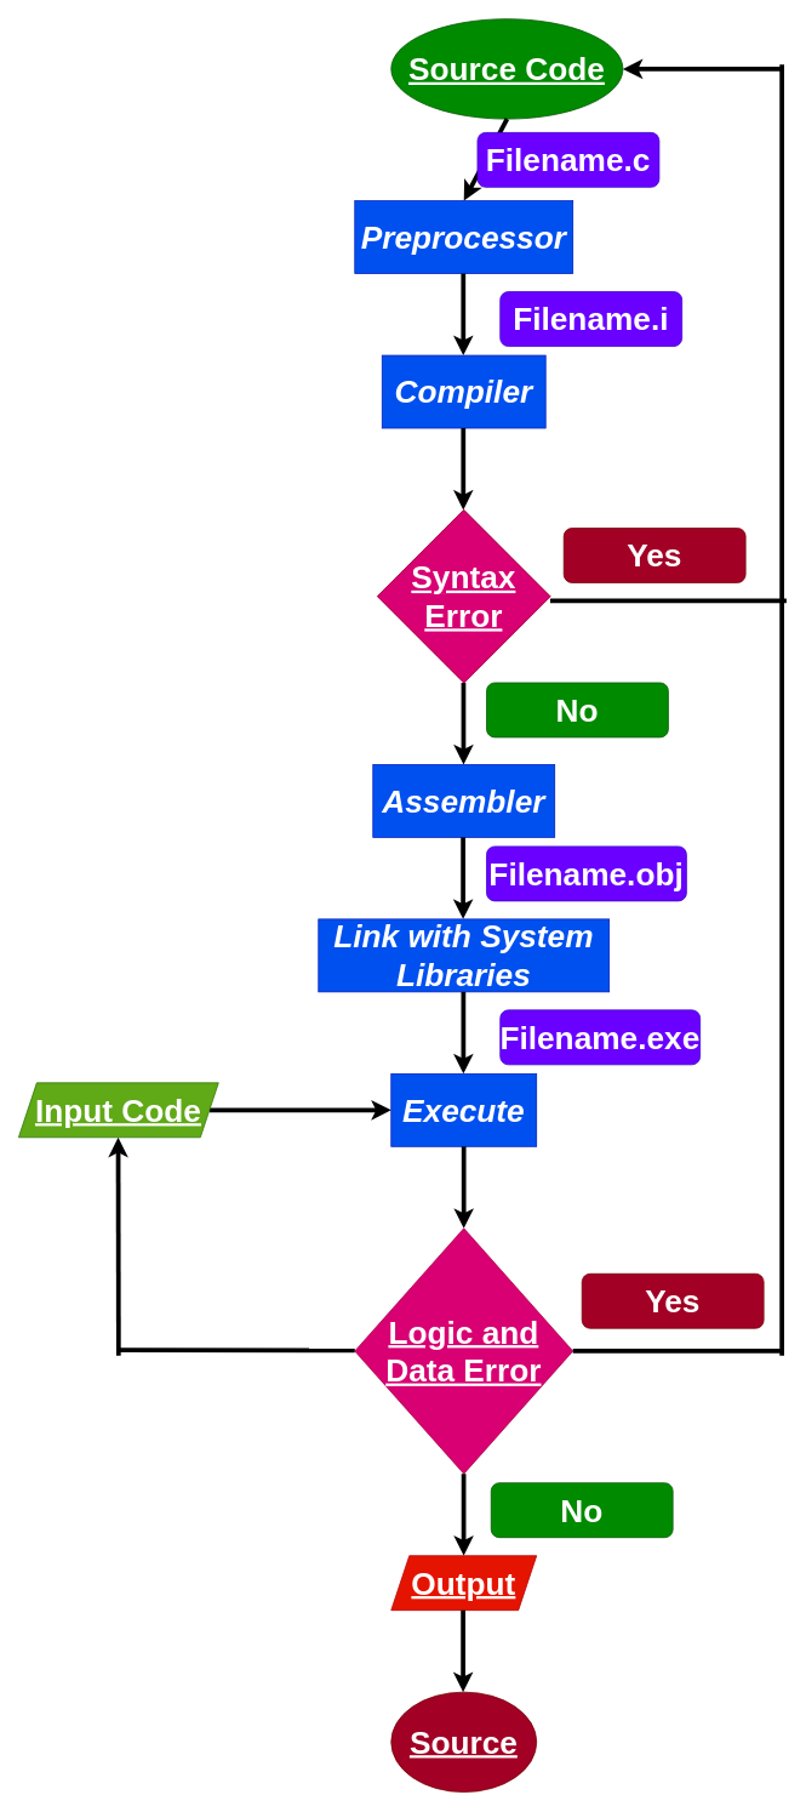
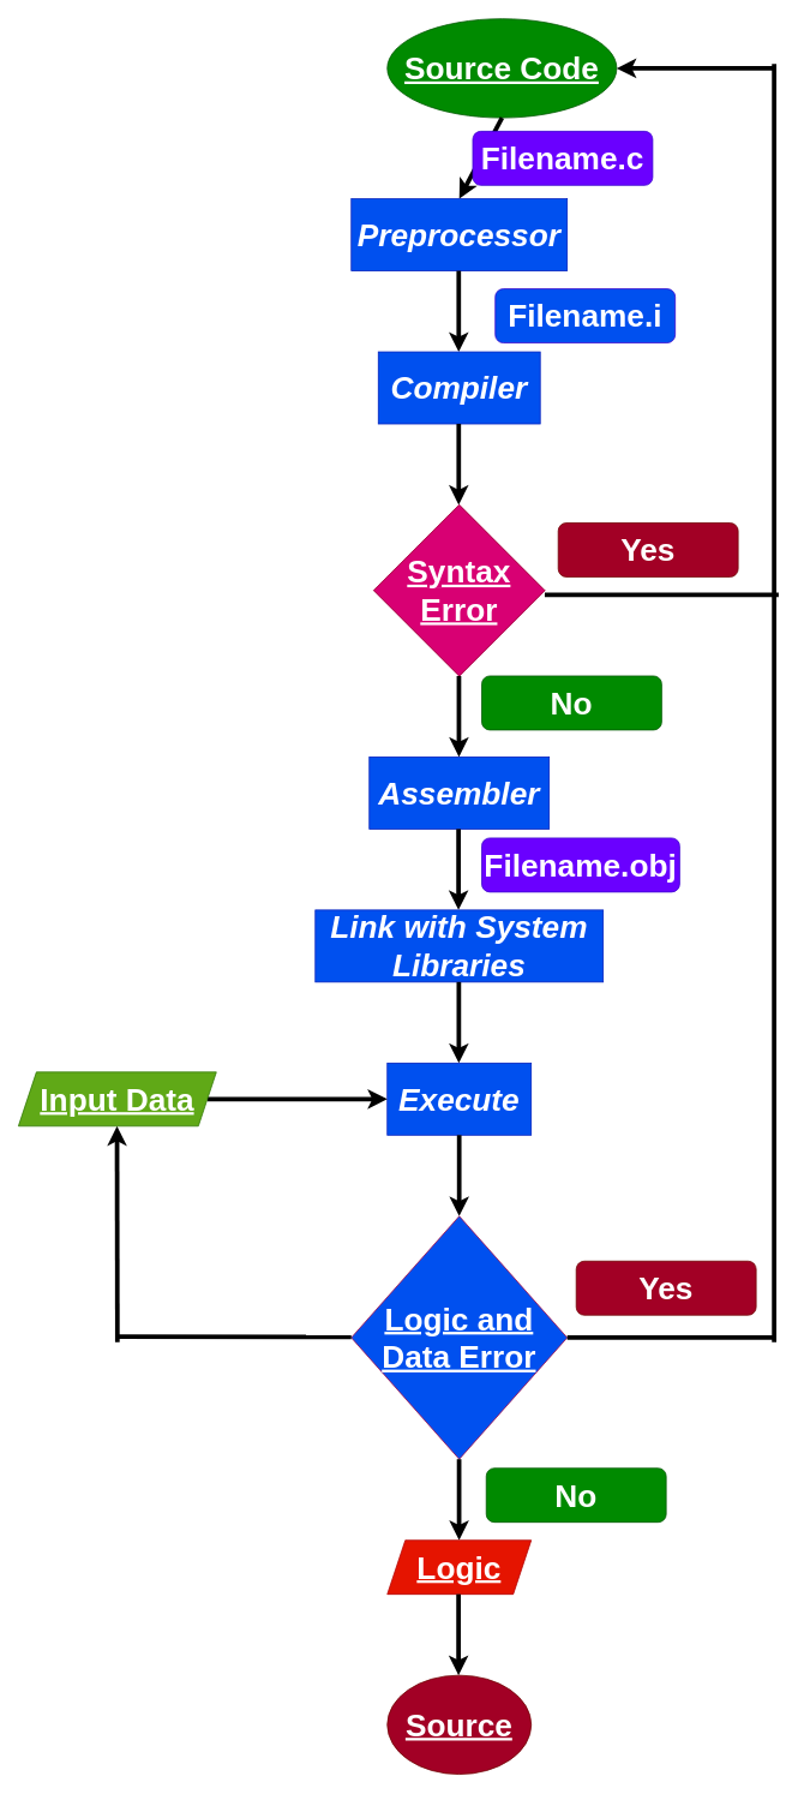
  <mxCell id="0" />
  <mxCell id="1" parent="0" />
  <mxCell id="2" value="&lt;font style=&quot;font-size: 35px;&quot;&gt;&lt;b&gt;&lt;u&gt;Source Code&lt;/u&gt;&lt;/b&gt;&lt;/font&gt;" style="ellipse;whiteSpace=wrap;html=1;fillColor=#008a00;fontColor=#ffffff;strokeColor=#005700;" vertex="1" parent="1"><mxGeometry x="430" y="20" width="255" height="110" as="geometry" /></mxCell>
  <mxCell id="3" value="" style="endArrow=classic;html=1;fontSize=35;exitX=0.5;exitY=1;exitDx=0;exitDy=0;strokeWidth=5;" edge="1" parent="1" source="2"><mxGeometry width="50" height="50" relative="1" as="geometry"><mxPoint x="520" y="220" as="sourcePoint" /><mxPoint x="510" y="220" as="targetPoint" /></mxGeometry></mxCell>
  <mxCell id="4" value="&lt;b&gt;&lt;i&gt;Preprocessor&lt;/i&gt;&lt;/b&gt;" style="rounded=0;whiteSpace=wrap;html=1;fontSize=35;fillColor=#0050ef;fontColor=#ffffff;strokeColor=#001DBC;" vertex="1" parent="1"><mxGeometry x="390" y="220" width="240" height="80" as="geometry" /></mxCell>
  <mxCell id="5" value="" style="endArrow=classic;html=1;fontSize=35;exitX=0.5;exitY=1;exitDx=0;exitDy=0;strokeWidth=5;" edge="1" parent="1"><mxGeometry width="50" height="50" relative="1" as="geometry"><mxPoint x="509.41" y="300" as="sourcePoint" /><mxPoint x="509.41" y="390" as="targetPoint" /></mxGeometry></mxCell>
  <mxCell id="6" value="&lt;b&gt;&lt;i&gt;Compiler&lt;/i&gt;&lt;/b&gt;" style="rounded=0;whiteSpace=wrap;html=1;fontSize=35;fillColor=#0050ef;fontColor=#ffffff;strokeColor=#001DBC;" vertex="1" parent="1"><mxGeometry x="420" y="390" width="180" height="80" as="geometry" /></mxCell>
  <mxCell id="7" value="" style="endArrow=classic;html=1;fontSize=35;exitX=0.5;exitY=1;exitDx=0;exitDy=0;strokeWidth=5;" edge="1" parent="1"><mxGeometry width="50" height="50" relative="1" as="geometry"><mxPoint x="509.41" y="470" as="sourcePoint" /><mxPoint x="509.41" y="560" as="targetPoint" /></mxGeometry></mxCell>
  <mxCell id="8" value="Syntax Error" style="rhombus;whiteSpace=wrap;html=1;fontSize=35;fillColor=#d80073;fontColor=#ffffff;strokeColor=#A50040;" vertex="1" parent="1"><mxGeometry x="415" y="560" width="190" height="190" as="geometry" /></mxCell>
  <mxCell id="9" value="" style="endArrow=none;html=1;strokeWidth=5;fontSize=35;" edge="1" parent="1"><mxGeometry width="50" height="50" relative="1" as="geometry"><mxPoint x="605" y="660" as="sourcePoint" /><mxPoint x="865" y="660" as="targetPoint" /></mxGeometry></mxCell>
  <mxCell id="10" value="&lt;b&gt;&lt;u&gt;Syntax Error&lt;/u&gt;&lt;/b&gt;" style="rhombus;whiteSpace=wrap;html=1;fontSize=35;fillColor=#d80073;fontColor=#ffffff;strokeColor=#A50040;" vertex="1" parent="1"><mxGeometry x="415" y="560" width="190" height="190" as="geometry" /></mxCell>
  <mxCell id="11" value="" style="endArrow=none;html=1;strokeWidth=5;fontSize=35;" edge="1" parent="1"><mxGeometry width="50" height="50" relative="1" as="geometry"><mxPoint x="860" y="660" as="sourcePoint" /><mxPoint x="860" y="70" as="targetPoint" /></mxGeometry></mxCell>
  <mxCell id="12" value="" style="endArrow=classic;html=1;strokeWidth=5;fontSize=35;entryX=1;entryY=0.5;entryDx=0;entryDy=0;" edge="1" parent="1" target="2"><mxGeometry width="50" height="50" relative="1" as="geometry"><mxPoint x="860" y="75" as="sourcePoint" /><mxPoint x="680" y="50" as="targetPoint" /></mxGeometry></mxCell>
  <mxCell id="13" value="" style="endArrow=classic;html=1;fontSize=35;exitX=0.5;exitY=1;exitDx=0;exitDy=0;strokeWidth=5;" edge="1" parent="1"><mxGeometry width="50" height="50" relative="1" as="geometry"><mxPoint x="509.63" y="750" as="sourcePoint" /><mxPoint x="509.63" y="840" as="targetPoint" /></mxGeometry></mxCell>
  <mxCell id="14" value="&lt;b&gt;&lt;i&gt;Assembler&lt;/i&gt;&lt;/b&gt;" style="rounded=0;whiteSpace=wrap;html=1;fontSize=35;fillColor=#0050ef;fontColor=#ffffff;strokeColor=#001DBC;" vertex="1" parent="1"><mxGeometry x="410" y="840" width="200" height="80" as="geometry" /></mxCell>
  <mxCell id="15" value="" style="endArrow=classic;html=1;fontSize=35;exitX=0.5;exitY=1;exitDx=0;exitDy=0;strokeWidth=5;" edge="1" parent="1"><mxGeometry width="50" height="50" relative="1" as="geometry"><mxPoint x="509.17" y="920" as="sourcePoint" /><mxPoint x="509.17" y="1010" as="targetPoint" /></mxGeometry></mxCell>
  <mxCell id="16" value="&lt;b&gt;&lt;i&gt;Link with System Libraries&lt;/i&gt;&lt;/b&gt;" style="rounded=0;whiteSpace=wrap;html=1;fontSize=35;fillColor=#0050ef;fontColor=#ffffff;strokeColor=#001DBC;" vertex="1" parent="1"><mxGeometry x="350" y="1010" width="320" height="80" as="geometry" /></mxCell>
  <mxCell id="17" value="" style="endArrow=classic;html=1;fontSize=35;exitX=0.5;exitY=1;exitDx=0;exitDy=0;strokeWidth=5;" edge="1" parent="1"><mxGeometry width="50" height="50" relative="1" as="geometry"><mxPoint x="509.52" y="1090" as="sourcePoint" /><mxPoint x="509.52" y="1180" as="targetPoint" /></mxGeometry></mxCell>
  <mxCell id="18" value="&lt;b&gt;&lt;i&gt;Execute&lt;/i&gt;&lt;/b&gt;" style="rounded=0;whiteSpace=wrap;html=1;fontSize=35;fillColor=#0050ef;fontColor=#ffffff;strokeColor=#001DBC;" vertex="1" parent="1"><mxGeometry x="430" y="1180" width="160" height="80" as="geometry" /></mxCell>
  <mxCell id="19" value="" style="endArrow=classic;html=1;fontSize=35;exitX=0.5;exitY=1;exitDx=0;exitDy=0;strokeWidth=5;" edge="1" parent="1"><mxGeometry width="50" height="50" relative="1" as="geometry"><mxPoint x="509.93" y="1260" as="sourcePoint" /><mxPoint x="509.93" y="1350" as="targetPoint" /></mxGeometry></mxCell>
- <mxCell id="20" value="&lt;b&gt;&lt;u&gt;Logic and Data Error&lt;/u&gt;&lt;/b&gt;" style="rhombus;whiteSpace=wrap;html=1;fontSize=35;fillColor=#d80073;fontColor=#ffffff;strokeColor=#A50040;" vertex="1" parent="1"><mxGeometry x="390" y="1350" width="240" height="270" as="geometry" /></mxCell>
+ <mxCell id="20" value="&lt;b&gt;&lt;u&gt;Logic and Data Error&lt;/u&gt;&lt;/b&gt;" style="rhombus;whiteSpace=wrap;html=1;fontSize=35;fillColor=#0050ef;fontColor=#ffffff;strokeColor=#A50040;" vertex="1" parent="1"><mxGeometry x="390" y="1350" width="240" height="270" as="geometry" /></mxCell>
  <mxCell id="21" value="" style="endArrow=none;html=1;strokeWidth=5;fontSize=35;" edge="1" parent="1"><mxGeometry width="50" height="50" relative="1" as="geometry"><mxPoint x="630" y="1484.9" as="sourcePoint" /><mxPoint x="860" y="1485" as="targetPoint" /></mxGeometry></mxCell>
  <mxCell id="22" value="" style="endArrow=none;html=1;strokeWidth=5;fontSize=35;" edge="1" parent="1"><mxGeometry width="50" height="50" relative="1" as="geometry"><mxPoint x="860" y="1490" as="sourcePoint" /><mxPoint x="860" y="660" as="targetPoint" /></mxGeometry></mxCell>
  <mxCell id="23" value="" style="endArrow=none;html=1;strokeWidth=5;fontSize=35;" edge="1" parent="1"><mxGeometry width="50" height="50" relative="1" as="geometry"><mxPoint x="130" y="1484" as="sourcePoint" /><mxPoint x="390" y="1484.1" as="targetPoint" /></mxGeometry></mxCell>
  <mxCell id="24" value="" style="endArrow=classic;html=1;fontSize=35;exitX=0.5;exitY=1;exitDx=0;exitDy=0;strokeWidth=5;" edge="1" parent="1"><mxGeometry width="50" height="50" relative="1" as="geometry"><mxPoint x="509.81" y="1620" as="sourcePoint" /><mxPoint x="509.81" y="1710" as="targetPoint" /></mxGeometry></mxCell>
- <mxCell id="25" value="&lt;b&gt;&lt;u&gt;Output&lt;/u&gt;&lt;/b&gt;" style="shape=parallelogram;perimeter=parallelogramPerimeter;whiteSpace=wrap;html=1;fixedSize=1;fontSize=35;fillColor=#e51400;fontColor=#ffffff;strokeColor=#B20000;" vertex="1" parent="1"><mxGeometry x="430" y="1710" width="160" height="60" as="geometry" /></mxCell>
+ <mxCell id="25" value="&lt;b&gt;&lt;u&gt;Logic&lt;/u&gt;&lt;/b&gt;" style="shape=parallelogram;perimeter=parallelogramPerimeter;whiteSpace=wrap;html=1;fixedSize=1;fontSize=35;fillColor=#e51400;fontColor=#ffffff;strokeColor=#B20000;" vertex="1" parent="1"><mxGeometry x="430" y="1710" width="160" height="60" as="geometry" /></mxCell>
  <mxCell id="26" value="" style="endArrow=classic;html=1;fontSize=35;exitX=0.5;exitY=1;exitDx=0;exitDy=0;strokeWidth=5;" edge="1" parent="1"><mxGeometry width="50" height="50" relative="1" as="geometry"><mxPoint x="509.17" y="1770" as="sourcePoint" /><mxPoint x="509.17" y="1860" as="targetPoint" /></mxGeometry></mxCell>
  <mxCell id="27" value="&lt;font style=&quot;font-size: 35px;&quot;&gt;&lt;b&gt;&lt;u&gt;Source&lt;/u&gt;&lt;/b&gt;&lt;/font&gt;" style="ellipse;whiteSpace=wrap;html=1;fillColor=#a20025;fontColor=#ffffff;strokeColor=#6F0000;" vertex="1" parent="1"><mxGeometry x="430" y="1860" width="160" height="110" as="geometry" /></mxCell>
  <mxCell id="28" value="&lt;b&gt;Filename.c&lt;/b&gt;" style="rounded=1;whiteSpace=wrap;html=1;fontSize=35;fillColor=#6a00ff;fontColor=#ffffff;strokeColor=#3700CC;" vertex="1" parent="1"><mxGeometry x="525" y="145" width="200" height="60" as="geometry" /></mxCell>
- <mxCell id="29" value="&lt;b&gt;Filename.i&lt;/b&gt;" style="rounded=1;whiteSpace=wrap;html=1;fontSize=35;fillColor=#6a00ff;fontColor=#ffffff;strokeColor=#3700CC;" vertex="1" parent="1"><mxGeometry x="550" y="320" width="200" height="60" as="geometry" /></mxCell>
+ <mxCell id="29" value="&lt;b&gt;Filename.i&lt;/b&gt;" style="rounded=1;whiteSpace=wrap;html=1;fontSize=35;fillColor=#0050ef;fontColor=#ffffff;strokeColor=#3700CC;" vertex="1" parent="1"><mxGeometry x="550" y="320" width="200" height="60" as="geometry" /></mxCell>
  <mxCell id="30" value="&lt;b&gt;Yes&lt;/b&gt;" style="rounded=1;whiteSpace=wrap;html=1;fontSize=35;fillColor=#a20025;fontColor=#ffffff;strokeColor=#6F0000;" vertex="1" parent="1"><mxGeometry x="620" y="580" width="200" height="60" as="geometry" /></mxCell>
  <mxCell id="31" value="&lt;b&gt;No&lt;/b&gt;" style="rounded=1;whiteSpace=wrap;html=1;fontSize=35;fillColor=#008a00;fontColor=#ffffff;strokeColor=#005700;" vertex="1" parent="1"><mxGeometry x="535" y="750" width="200" height="60" as="geometry" /></mxCell>
  <mxCell id="32" value="&lt;b&gt;Filename.obj&lt;/b&gt;" style="rounded=1;whiteSpace=wrap;html=1;fontSize=35;fillColor=#6a00ff;fontColor=#ffffff;strokeColor=#3700CC;" vertex="1" parent="1"><mxGeometry x="535" y="930" width="220" height="60" as="geometry" /></mxCell>
- <mxCell id="33" value="&lt;b&gt;Filename.exe&lt;/b&gt;" style="rounded=1;whiteSpace=wrap;html=1;fontSize=35;fillColor=#6a00ff;fontColor=#ffffff;strokeColor=#3700CC;" vertex="1" parent="1"><mxGeometry x="550" y="1110" width="220" height="60" as="geometry" /></mxCell>
  <mxCell id="34" value="&lt;b&gt;Yes&lt;/b&gt;" style="rounded=1;whiteSpace=wrap;html=1;fontSize=35;fillColor=#a20025;fontColor=#ffffff;strokeColor=#6F0000;" vertex="1" parent="1"><mxGeometry x="640" y="1400" width="200" height="60" as="geometry" /></mxCell>
  <mxCell id="35" value="&lt;b&gt;No&lt;/b&gt;" style="rounded=1;whiteSpace=wrap;html=1;fontSize=35;fillColor=#008a00;fontColor=#ffffff;strokeColor=#005700;" vertex="1" parent="1"><mxGeometry x="540" y="1630" width="200" height="60" as="geometry" /></mxCell>
  <mxCell id="36" value="" style="endArrow=classic;html=1;strokeWidth=5;fontSize=35;" edge="1" parent="1"><mxGeometry width="50" height="50" relative="1" as="geometry"><mxPoint x="130" y="1490" as="sourcePoint" /><mxPoint x="129.6" y="1250" as="targetPoint" /></mxGeometry></mxCell>
  <mxCell id="37" value="" style="endArrow=classic;html=1;strokeWidth=5;fontSize=35;entryX=0;entryY=0.5;entryDx=0;entryDy=0;" edge="1" parent="1" target="18"><mxGeometry width="50" height="50" relative="1" as="geometry"><mxPoint x="230" y="1220" as="sourcePoint" /><mxPoint x="310" y="1210" as="targetPoint" /></mxGeometry></mxCell>
- <mxCell id="38" value="&lt;b&gt;&lt;u&gt;Input Code&lt;/u&gt;&lt;/b&gt;" style="shape=parallelogram;perimeter=parallelogramPerimeter;whiteSpace=wrap;html=1;fixedSize=1;fontSize=35;fillColor=#60a917;fontColor=#ffffff;strokeColor=#2D7600;" vertex="1" parent="1"><mxGeometry x="20" y="1190" width="220" height="60" as="geometry" /></mxCell>
+ <mxCell id="38" value="&lt;b&gt;&lt;u&gt;Input Data&lt;/u&gt;&lt;/b&gt;" style="shape=parallelogram;perimeter=parallelogramPerimeter;whiteSpace=wrap;html=1;fixedSize=1;fontSize=35;fillColor=#60a917;fontColor=#ffffff;strokeColor=#2D7600;" vertex="1" parent="1"><mxGeometry x="20" y="1190" width="220" height="60" as="geometry" /></mxCell>
